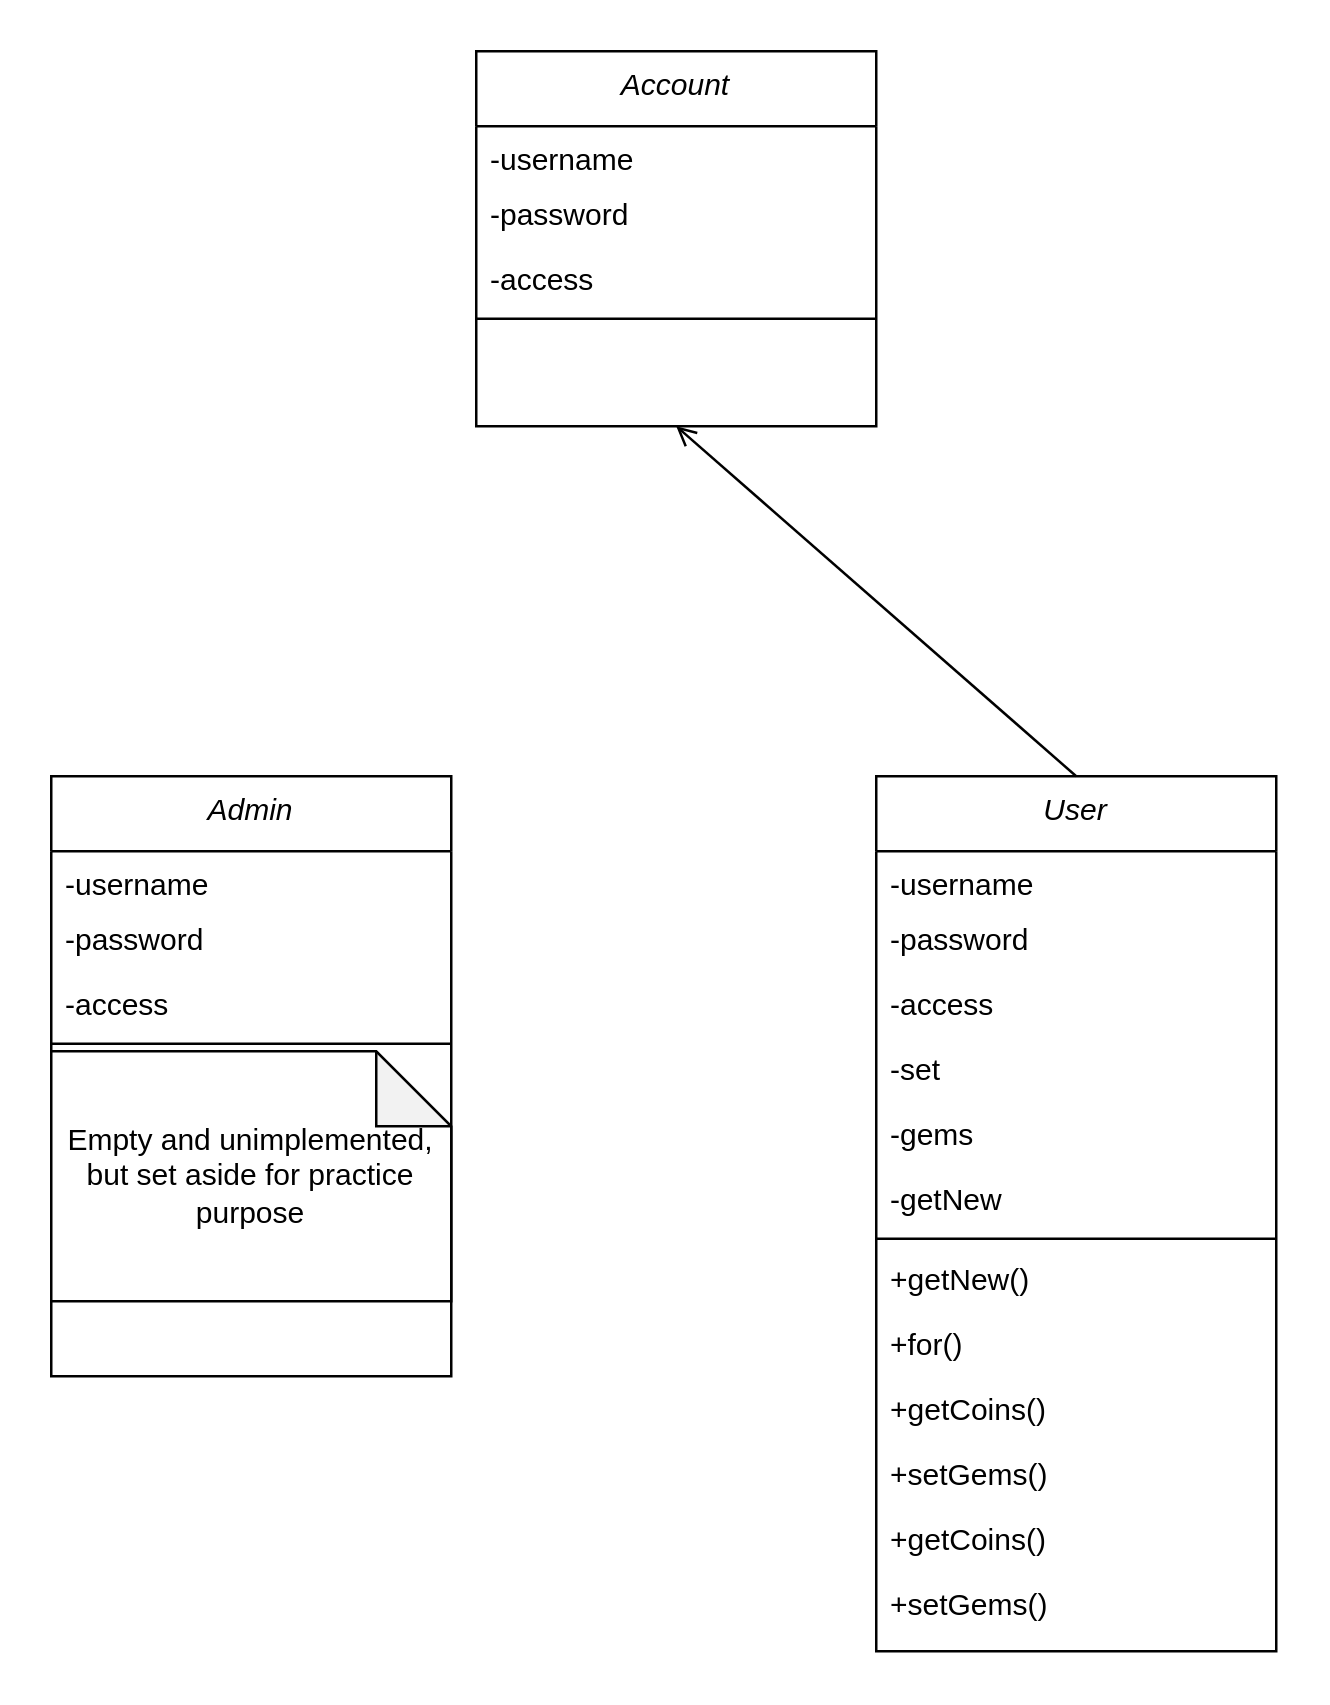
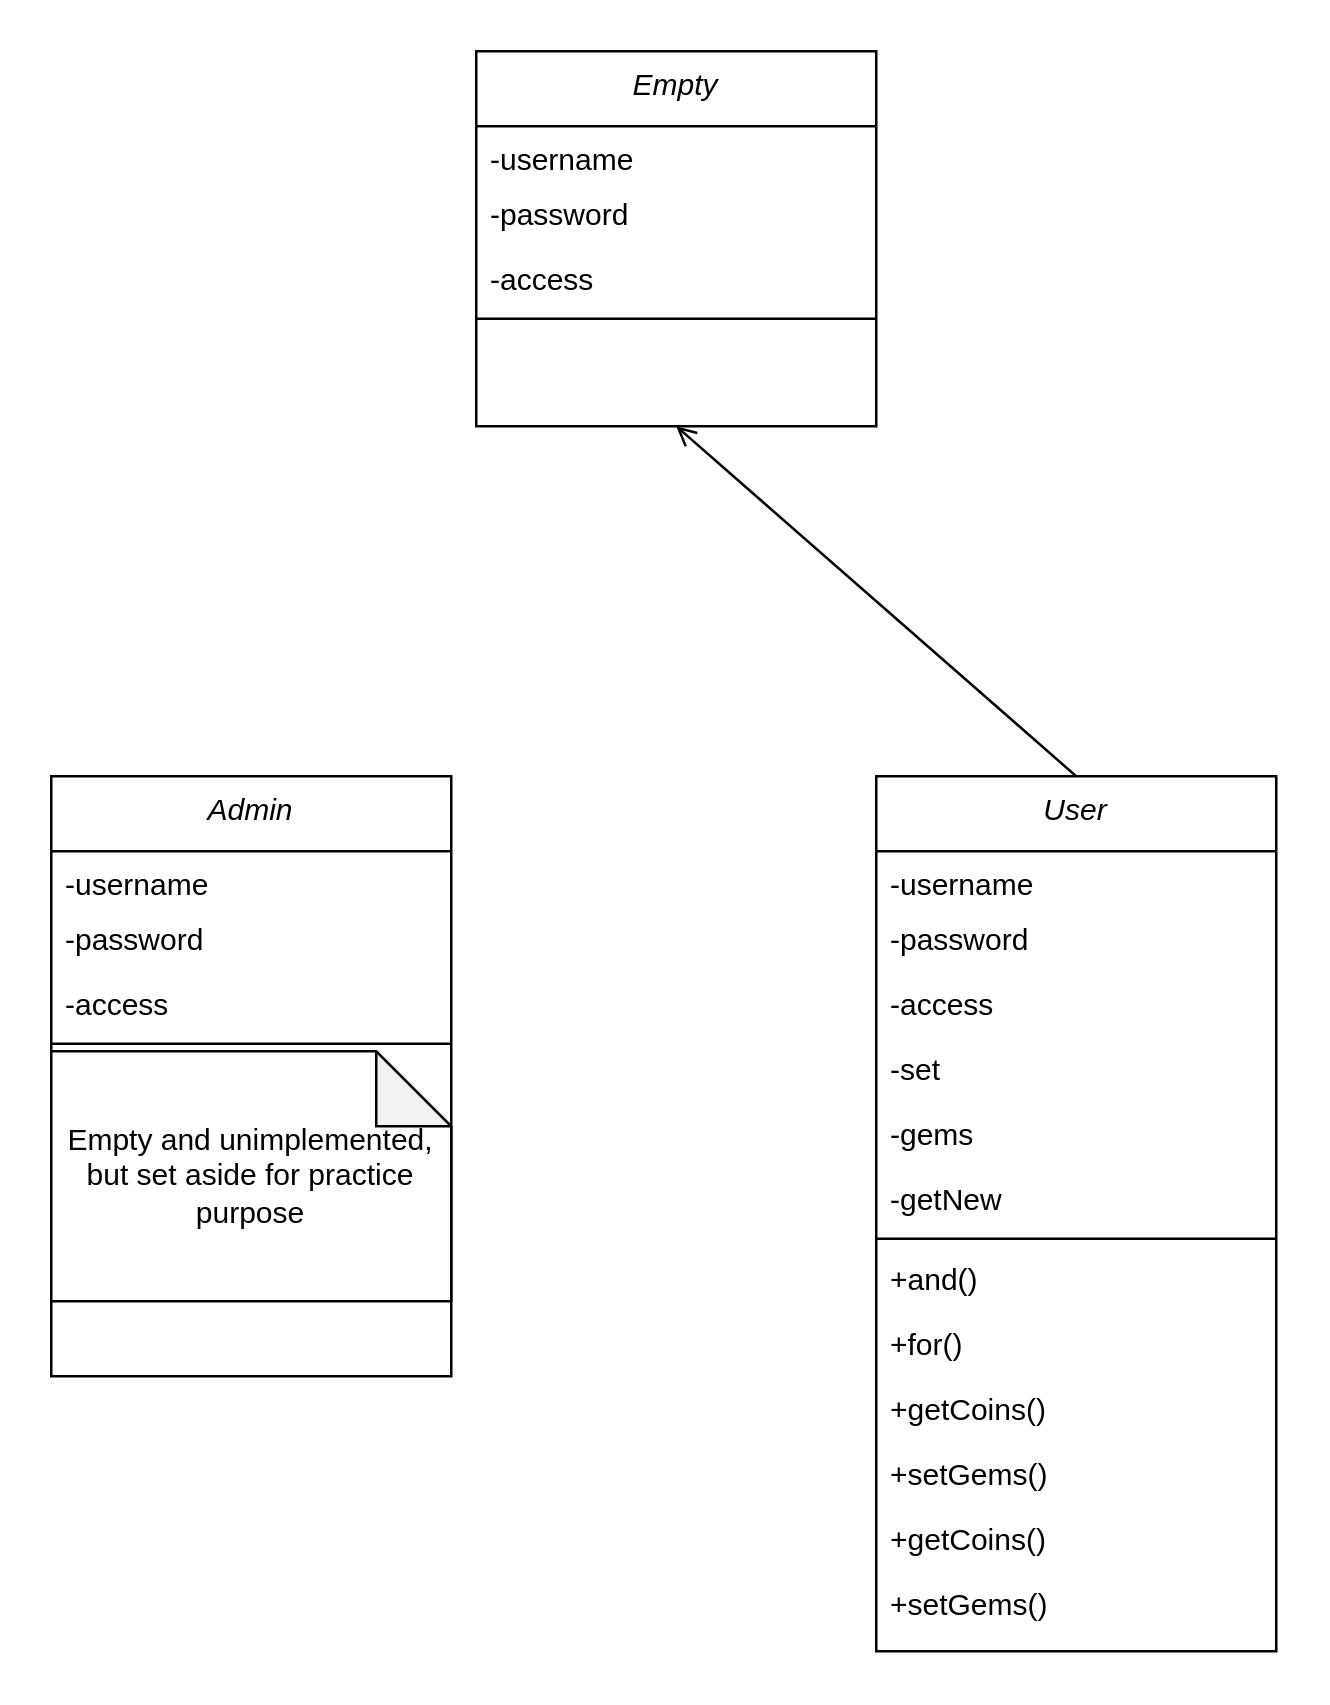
  <mxCell id="0" />
  <mxCell id="1" parent="0" />
- <mxCell id="2" value="Account" style="swimlane;fontStyle=2;align=center;verticalAlign=top;childLayout=stackLayout;horizontal=1;startSize=30;horizontalStack=0;resizeParent=1;resizeLast=0;collapsible=1;marginBottom=0;rounded=0;shadow=0;strokeWidth=1;" parent="1" vertex="1"><mxGeometry x="190" y="20" width="160" height="150" as="geometry"><mxRectangle x="230" y="140" width="160" height="26" as="alternateBounds" /></mxGeometry></mxCell>
+ <mxCell id="2" value="Empty" style="swimlane;fontStyle=2;align=center;verticalAlign=top;childLayout=stackLayout;horizontal=1;startSize=30;horizontalStack=0;resizeParent=1;resizeLast=0;collapsible=1;marginBottom=0;rounded=0;shadow=0;strokeWidth=1;" parent="1" vertex="1"><mxGeometry x="190" y="20" width="160" height="150" as="geometry"><mxRectangle x="230" y="140" width="160" height="26" as="alternateBounds" /></mxGeometry></mxCell>
  <mxCell id="3" value="-username" style="text;align=left;verticalAlign=top;spacingLeft=4;spacingRight=4;overflow=hidden;rotatable=0;points=[[0,0.5],[1,0.5]];portConstraint=eastwest;" parent="2" vertex="1"><mxGeometry y="30" width="160" height="22" as="geometry" /></mxCell>
  <mxCell id="4" value="-password" style="text;align=left;verticalAlign=top;spacingLeft=4;spacingRight=4;overflow=hidden;rotatable=0;points=[[0,0.5],[1,0.5]];portConstraint=eastwest;rounded=0;shadow=0;html=0;" parent="2" vertex="1"><mxGeometry y="52" width="160" height="26" as="geometry" /></mxCell>
  <mxCell id="5" value="-access" style="text;align=left;verticalAlign=top;spacingLeft=4;spacingRight=4;overflow=hidden;rotatable=0;points=[[0,0.5],[1,0.5]];portConstraint=eastwest;rounded=0;shadow=0;html=0;" parent="2" vertex="1"><mxGeometry y="78" width="160" height="26" as="geometry" /></mxCell>
  <mxCell id="6" value="" style="line;html=1;strokeWidth=1;align=left;verticalAlign=middle;spacingTop=-1;spacingLeft=3;spacingRight=3;rotatable=0;labelPosition=right;points=[];portConstraint=eastwest;" parent="2" vertex="1"><mxGeometry y="104" width="160" height="6" as="geometry" /></mxCell>
  <mxCell id="7" value="User" style="swimlane;fontStyle=2;align=center;verticalAlign=top;childLayout=stackLayout;horizontal=1;startSize=30;horizontalStack=0;resizeParent=1;resizeLast=0;collapsible=1;marginBottom=0;rounded=0;shadow=0;strokeWidth=1;" vertex="1" parent="1"><mxGeometry x="350" y="310" width="160" height="350" as="geometry"><mxRectangle x="230" y="140" width="160" height="26" as="alternateBounds" /></mxGeometry></mxCell>
  <mxCell id="8" value="-username" style="text;align=left;verticalAlign=top;spacingLeft=4;spacingRight=4;overflow=hidden;rotatable=0;points=[[0,0.5],[1,0.5]];portConstraint=eastwest;" vertex="1" parent="7"><mxGeometry y="30" width="160" height="22" as="geometry" /></mxCell>
  <mxCell id="9" value="-password" style="text;align=left;verticalAlign=top;spacingLeft=4;spacingRight=4;overflow=hidden;rotatable=0;points=[[0,0.5],[1,0.5]];portConstraint=eastwest;rounded=0;shadow=0;html=0;" vertex="1" parent="7"><mxGeometry y="52" width="160" height="26" as="geometry" /></mxCell>
  <mxCell id="10" value="-access" style="text;align=left;verticalAlign=top;spacingLeft=4;spacingRight=4;overflow=hidden;rotatable=0;points=[[0,0.5],[1,0.5]];portConstraint=eastwest;rounded=0;shadow=0;html=0;" vertex="1" parent="7"><mxGeometry y="78" width="160" height="26" as="geometry" /></mxCell>
  <mxCell id="11" value="-set" style="text;align=left;verticalAlign=top;spacingLeft=4;spacingRight=4;overflow=hidden;rotatable=0;points=[[0,0.5],[1,0.5]];portConstraint=eastwest;rounded=0;shadow=0;html=0;" vertex="1" parent="7"><mxGeometry y="104" width="160" height="26" as="geometry" /></mxCell>
  <mxCell id="12" value="-gems" style="text;align=left;verticalAlign=top;spacingLeft=4;spacingRight=4;overflow=hidden;rotatable=0;points=[[0,0.5],[1,0.5]];portConstraint=eastwest;rounded=0;shadow=0;html=0;" vertex="1" parent="7"><mxGeometry y="130" width="160" height="26" as="geometry" /></mxCell>
  <mxCell id="13" value="-getNew" style="text;align=left;verticalAlign=top;spacingLeft=4;spacingRight=4;overflow=hidden;rotatable=0;points=[[0,0.5],[1,0.5]];portConstraint=eastwest;rounded=0;shadow=0;html=0;" vertex="1" parent="7"><mxGeometry y="156" width="160" height="26" as="geometry" /></mxCell>
  <mxCell id="14" value="" style="line;html=1;strokeWidth=1;align=left;verticalAlign=middle;spacingTop=-1;spacingLeft=3;spacingRight=3;rotatable=0;labelPosition=right;points=[];portConstraint=eastwest;" vertex="1" parent="7"><mxGeometry y="182" width="160" height="6" as="geometry" /></mxCell>
- <mxCell id="15" value="+getNew()&#10;" style="text;align=left;verticalAlign=top;spacingLeft=4;spacingRight=4;overflow=hidden;rotatable=0;points=[[0,0.5],[1,0.5]];portConstraint=eastwest;rounded=0;shadow=0;html=0;" vertex="1" parent="7"><mxGeometry y="188" width="160" height="26" as="geometry" /></mxCell>
+ <mxCell id="15" value="+and()&#10;" style="text;align=left;verticalAlign=top;spacingLeft=4;spacingRight=4;overflow=hidden;rotatable=0;points=[[0,0.5],[1,0.5]];portConstraint=eastwest;rounded=0;shadow=0;html=0;" vertex="1" parent="7"><mxGeometry y="188" width="160" height="26" as="geometry" /></mxCell>
  <mxCell id="16" value="+for()" style="text;align=left;verticalAlign=top;spacingLeft=4;spacingRight=4;overflow=hidden;rotatable=0;points=[[0,0.5],[1,0.5]];portConstraint=eastwest;rounded=0;shadow=0;html=0;" vertex="1" parent="7"><mxGeometry y="214" width="160" height="26" as="geometry" /></mxCell>
  <mxCell id="17" value="+getCoins()" style="text;align=left;verticalAlign=top;spacingLeft=4;spacingRight=4;overflow=hidden;rotatable=0;points=[[0,0.5],[1,0.5]];portConstraint=eastwest;rounded=0;shadow=0;html=0;" vertex="1" parent="7"><mxGeometry y="240" width="160" height="26" as="geometry" /></mxCell>
  <mxCell id="18" value="+setGems()" style="text;align=left;verticalAlign=top;spacingLeft=4;spacingRight=4;overflow=hidden;rotatable=0;points=[[0,0.5],[1,0.5]];portConstraint=eastwest;rounded=0;shadow=0;html=0;" vertex="1" parent="7"><mxGeometry y="266" width="160" height="26" as="geometry" /></mxCell>
  <mxCell id="19" value="+getCoins()" style="text;align=left;verticalAlign=top;spacingLeft=4;spacingRight=4;overflow=hidden;rotatable=0;points=[[0,0.5],[1,0.5]];portConstraint=eastwest;rounded=0;shadow=0;html=0;" vertex="1" parent="7"><mxGeometry y="292" width="160" height="26" as="geometry" /></mxCell>
  <mxCell id="20" value="+setGems()" style="text;align=left;verticalAlign=top;spacingLeft=4;spacingRight=4;overflow=hidden;rotatable=0;points=[[0,0.5],[1,0.5]];portConstraint=eastwest;rounded=0;shadow=0;html=0;" vertex="1" parent="7"><mxGeometry y="318" width="160" height="26" as="geometry" /></mxCell>
  <mxCell id="21" value="Admin" style="swimlane;fontStyle=2;align=center;verticalAlign=top;childLayout=stackLayout;horizontal=1;startSize=30;horizontalStack=0;resizeParent=1;resizeLast=0;collapsible=1;marginBottom=0;rounded=0;shadow=0;strokeWidth=1;" vertex="1" parent="1"><mxGeometry x="20" y="310" width="160" height="240" as="geometry"><mxRectangle x="230" y="140" width="160" height="26" as="alternateBounds" /></mxGeometry></mxCell>
  <mxCell id="22" value="-username" style="text;align=left;verticalAlign=top;spacingLeft=4;spacingRight=4;overflow=hidden;rotatable=0;points=[[0,0.5],[1,0.5]];portConstraint=eastwest;" vertex="1" parent="21"><mxGeometry y="30" width="160" height="22" as="geometry" /></mxCell>
  <mxCell id="23" value="-password" style="text;align=left;verticalAlign=top;spacingLeft=4;spacingRight=4;overflow=hidden;rotatable=0;points=[[0,0.5],[1,0.5]];portConstraint=eastwest;rounded=0;shadow=0;html=0;" vertex="1" parent="21"><mxGeometry y="52" width="160" height="26" as="geometry" /></mxCell>
  <mxCell id="24" value="-access" style="text;align=left;verticalAlign=top;spacingLeft=4;spacingRight=4;overflow=hidden;rotatable=0;points=[[0,0.5],[1,0.5]];portConstraint=eastwest;rounded=0;shadow=0;html=0;" vertex="1" parent="21"><mxGeometry y="78" width="160" height="26" as="geometry" /></mxCell>
  <mxCell id="25" value="" style="line;html=1;strokeWidth=1;align=left;verticalAlign=middle;spacingTop=-1;spacingLeft=3;spacingRight=3;rotatable=0;labelPosition=right;points=[];portConstraint=eastwest;" vertex="1" parent="21"><mxGeometry y="104" width="160" height="6" as="geometry" /></mxCell>
  <mxCell id="26" value="Empty and unimplemented, but set aside for practice purpose" style="shape=note;whiteSpace=wrap;html=1;backgroundOutline=1;darkOpacity=0.05;" vertex="1" parent="21"><mxGeometry y="110" width="160" height="100" as="geometry" /></mxCell>
  <mxCell id="27" value="" style="endArrow=open;html=1;rounded=0;exitX=0.5;exitY=0;exitDx=0;exitDy=0;entryX=0.5;entryY=1;entryDx=0;entryDy=0;endFill=0;" edge="1" parent="1" source="7" target="2"><mxGeometry width="50" height="50" relative="1" as="geometry"><mxPoint x="110" y="320" as="sourcePoint" /><mxPoint x="280" y="180" as="targetPoint" /></mxGeometry></mxCell>
